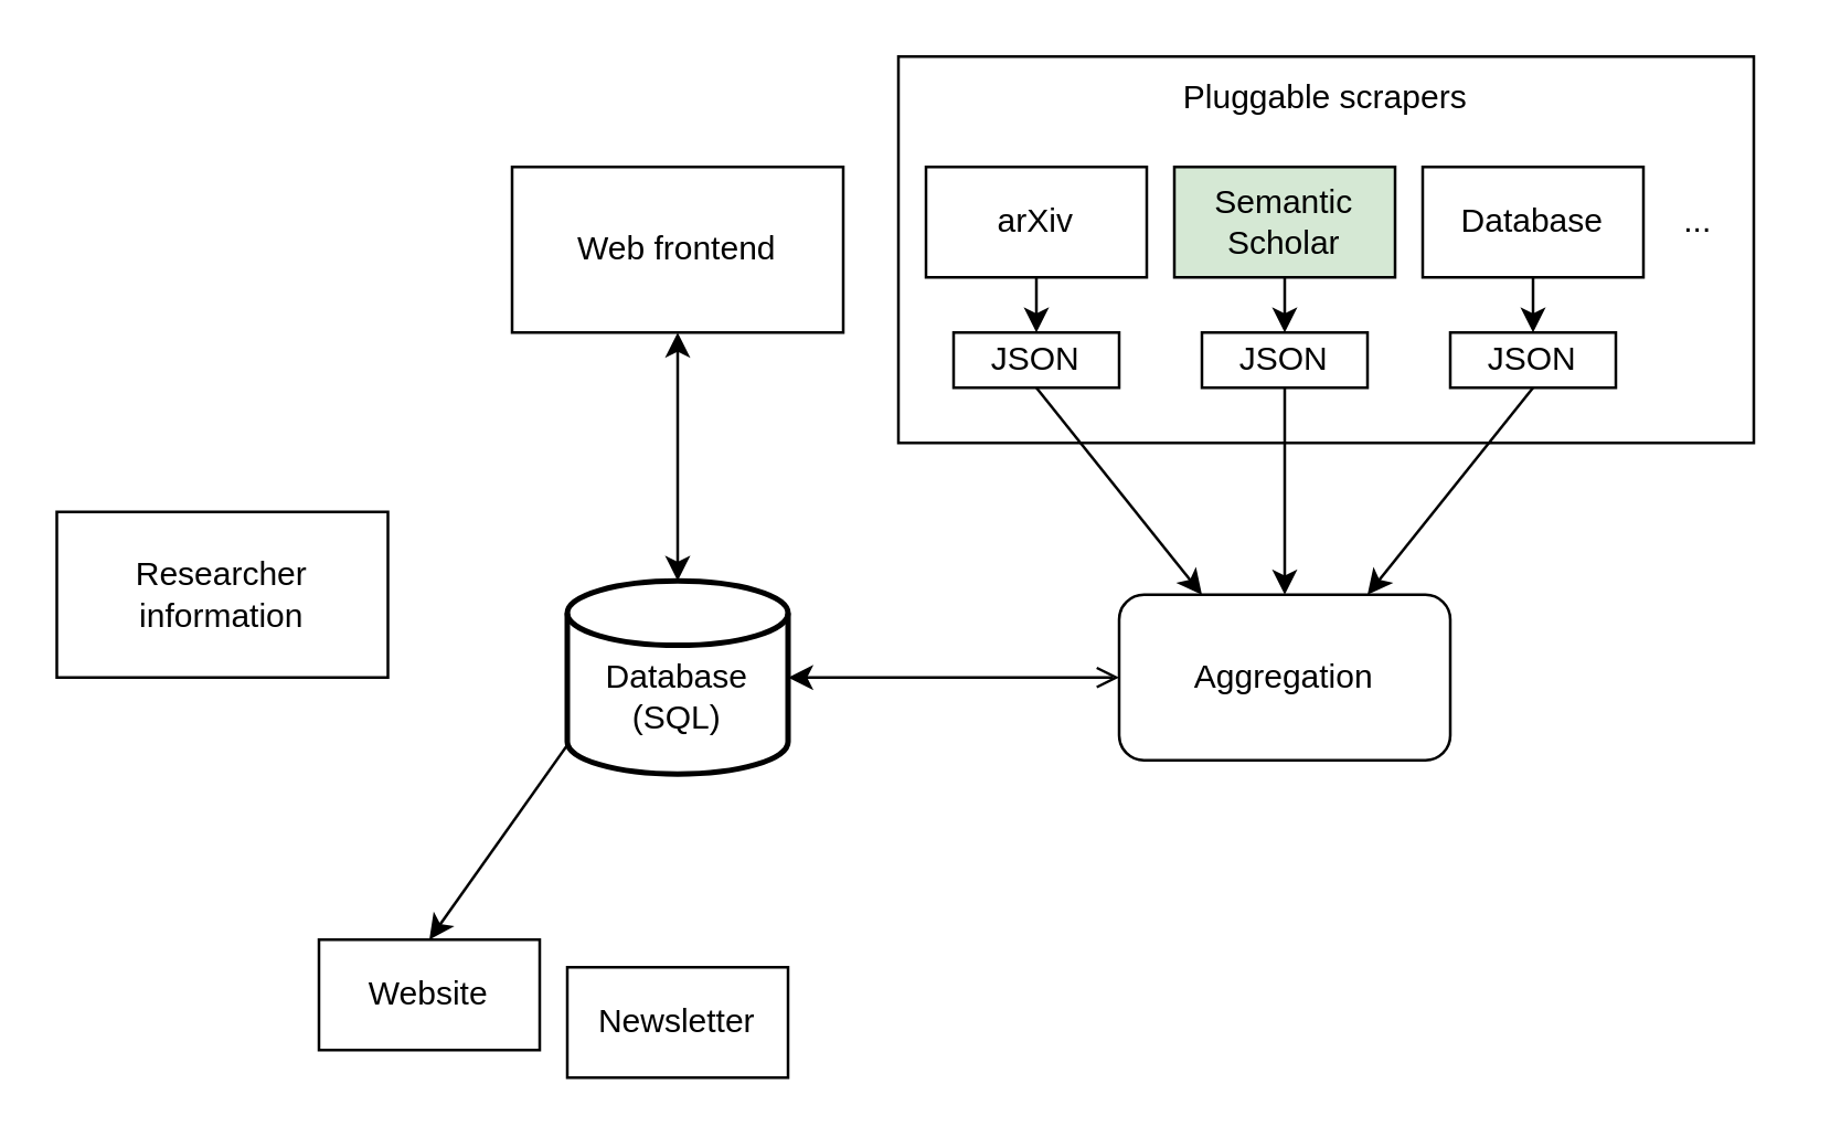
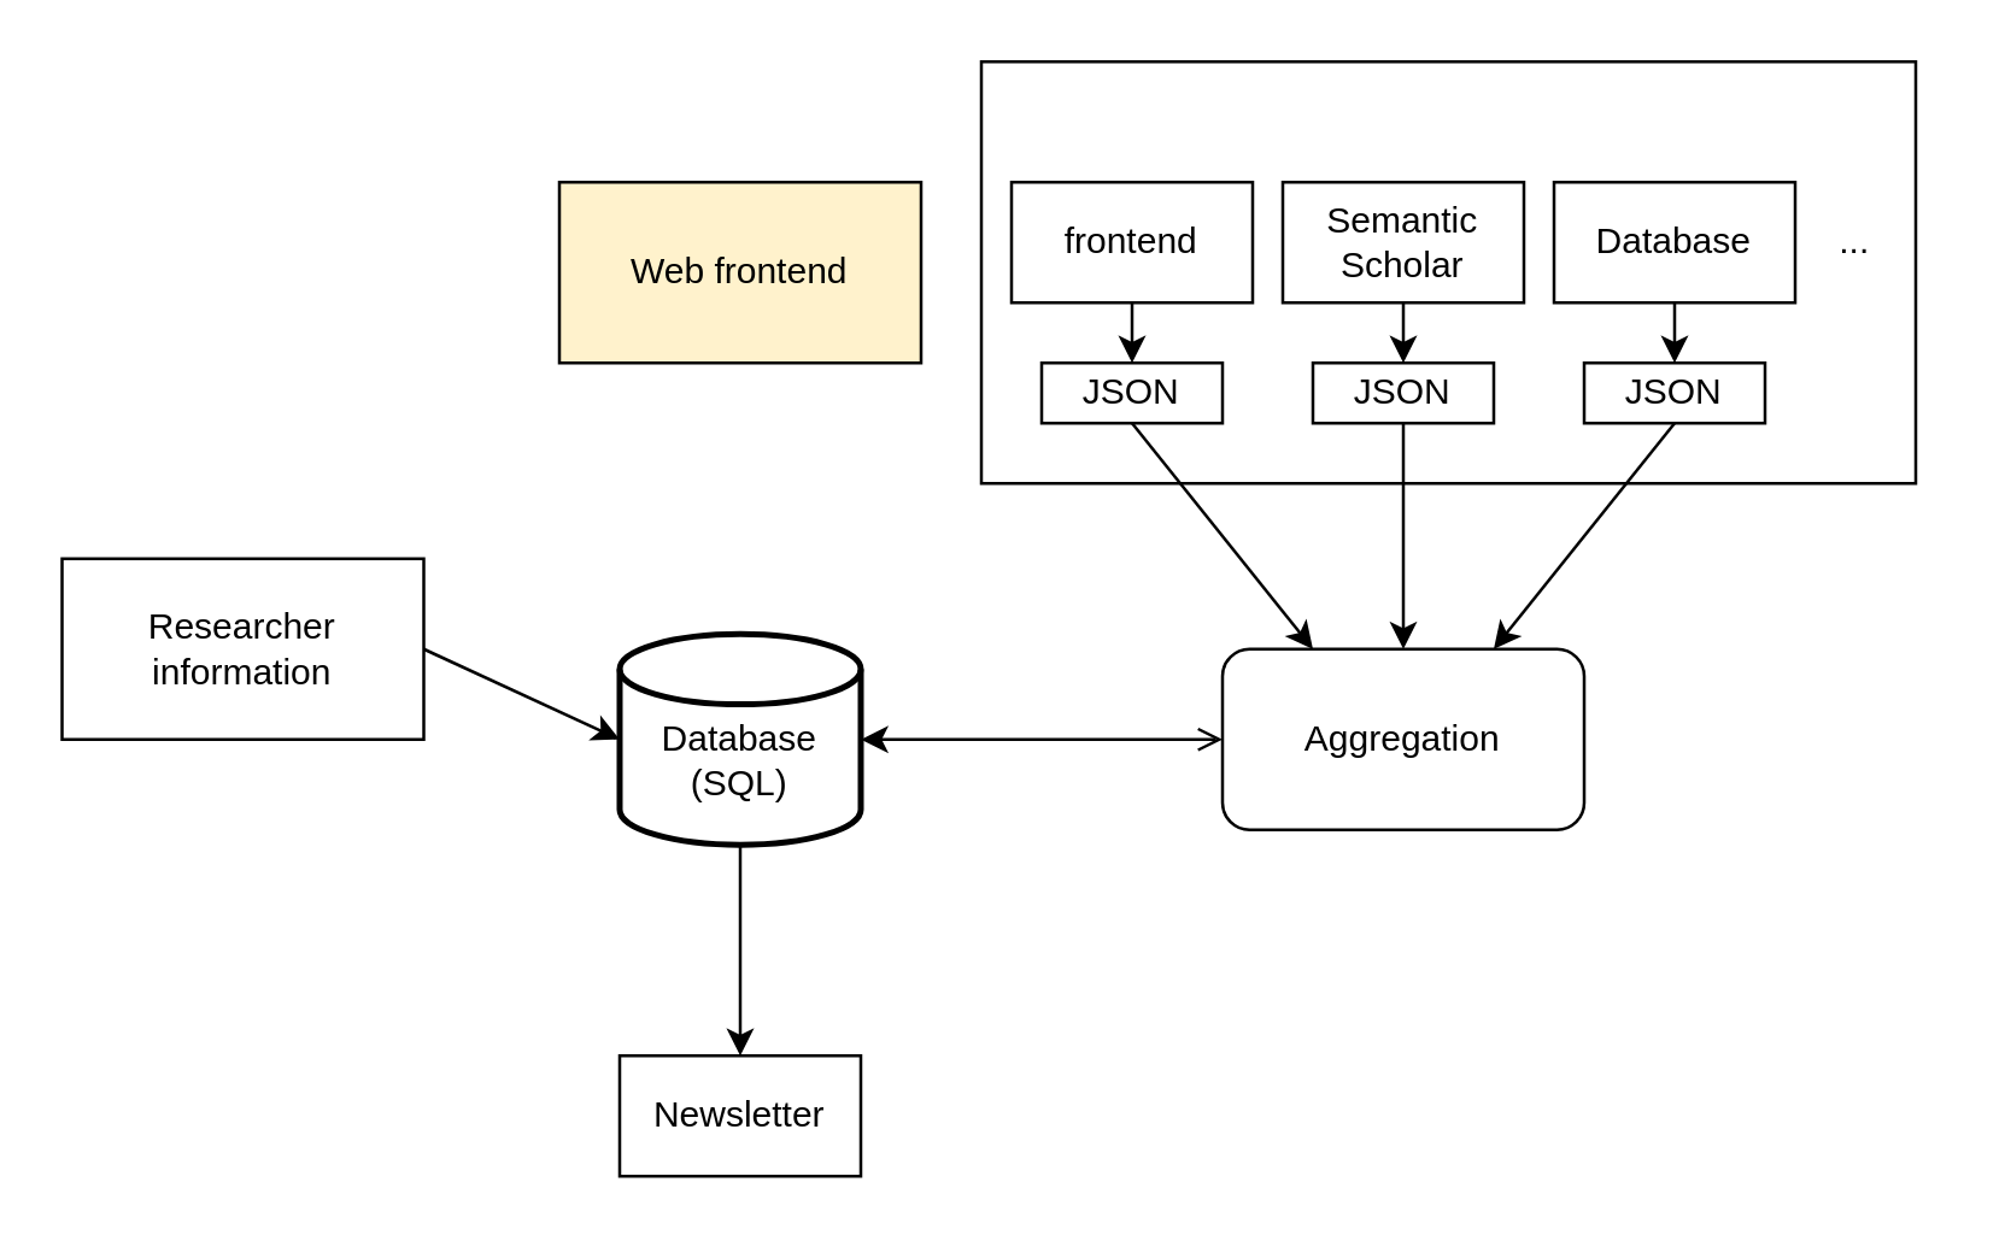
  <mxCell id="0" />
  <mxCell id="1" parent="0" />
  <mxCell id="2" value="" style="rounded=0;whiteSpace=wrap;html=1;" vertex="1" parent="1"><mxGeometry x="325" y="20" width="310" height="140" as="geometry" /></mxCell>
- <mxCell id="3" style="edgeStyle=none;html=1;exitX=0;exitY=0.85;exitDx=0;exitDy=0;entryX=0.5;entryY=0;entryDx=0;entryDy=0;exitPerimeter=0;" edge="1" parent="1" source="23" target="18"><mxGeometry relative="1" as="geometry"><mxPoint x="215" y="280" as="sourcePoint" /></mxGeometry></mxCell>
  <mxCell id="4" value="" style="edgeStyle=none;html=1;" edge="1" parent="1" source="5" target="12"><mxGeometry relative="1" as="geometry" /></mxCell>
- <mxCell id="5" value="arXiv" style="rounded=0;whiteSpace=wrap;html=1;" vertex="1" parent="1"><mxGeometry x="335" y="60" width="80" height="40" as="geometry" /></mxCell>
+ <mxCell id="5" value="frontend" style="rounded=0;whiteSpace=wrap;html=1;" vertex="1" parent="1"><mxGeometry x="335" y="60" width="80" height="40" as="geometry" /></mxCell>
  <mxCell id="6" style="edgeStyle=none;html=1;exitX=0.5;exitY=1;exitDx=0;exitDy=0;entryX=0.5;entryY=0;entryDx=0;entryDy=0;" edge="1" parent="1" source="7" target="14"><mxGeometry relative="1" as="geometry" /></mxCell>
- <mxCell id="7" value="Semantic Scholar" style="rounded=0;whiteSpace=wrap;html=1;fillColor=#d5e8d4;" vertex="1" parent="1"><mxGeometry x="425" y="60" width="80" height="40" as="geometry" /></mxCell>
+ <mxCell id="7" value="Semantic Scholar" style="rounded=0;whiteSpace=wrap;html=1;" vertex="1" parent="1"><mxGeometry x="425" y="60" width="80" height="40" as="geometry" /></mxCell>
  <mxCell id="8" style="edgeStyle=none;html=1;exitX=0.5;exitY=1;exitDx=0;exitDy=0;entryX=0.5;entryY=0;entryDx=0;entryDy=0;" edge="1" parent="1" source="9" target="16"><mxGeometry relative="1" as="geometry" /></mxCell>
  <mxCell id="9" value="Database" style="rounded=0;whiteSpace=wrap;html=1;" vertex="1" parent="1"><mxGeometry x="515" y="60" width="80" height="40" as="geometry" /></mxCell>
  <mxCell id="10" value="Aggregation" style="whiteSpace=wrap;html=1;rounded=1;" vertex="1" parent="1"><mxGeometry x="405" y="215" width="120" height="60" as="geometry" /></mxCell>
  <mxCell id="11" style="edgeStyle=none;html=1;exitX=0.5;exitY=1;exitDx=0;exitDy=0;entryX=0.25;entryY=0;entryDx=0;entryDy=0;" edge="1" parent="1" source="12" target="10"><mxGeometry relative="1" as="geometry" /></mxCell>
  <mxCell id="12" value="JSON" style="whiteSpace=wrap;html=1;rounded=0;" vertex="1" parent="1"><mxGeometry x="345" y="120" width="60" height="20" as="geometry" /></mxCell>
  <mxCell id="13" style="edgeStyle=none;html=1;exitX=0.5;exitY=1;exitDx=0;exitDy=0;entryX=0.5;entryY=0;entryDx=0;entryDy=0;" edge="1" parent="1" source="14" target="10"><mxGeometry relative="1" as="geometry" /></mxCell>
  <mxCell id="14" value="JSON" style="whiteSpace=wrap;html=1;rounded=0;" vertex="1" parent="1"><mxGeometry x="435" y="120" width="60" height="20" as="geometry" /></mxCell>
  <mxCell id="15" style="edgeStyle=none;html=1;exitX=0.5;exitY=1;exitDx=0;exitDy=0;entryX=0.75;entryY=0;entryDx=0;entryDy=0;" edge="1" parent="1" source="16" target="10"><mxGeometry relative="1" as="geometry" /></mxCell>
  <mxCell id="16" value="JSON" style="whiteSpace=wrap;html=1;rounded=0;" vertex="1" parent="1"><mxGeometry x="525" y="120" width="60" height="20" as="geometry" /></mxCell>
- <mxCell id="17" value="Web frontend" style="rounded=0;whiteSpace=wrap;html=1;" vertex="1" parent="1"><mxGeometry x="185" y="60" width="120" height="60" as="geometry" /></mxCell>
- <mxCell id="18" value="Website" style="rounded=0;whiteSpace=wrap;html=1;" vertex="1" parent="1"><mxGeometry x="115" y="340" width="80" height="40" as="geometry" /></mxCell>
+ <mxCell id="17" value="Web frontend" style="rounded=0;whiteSpace=wrap;html=1;fillColor=#fff2cc;" vertex="1" parent="1"><mxGeometry x="185" y="60" width="120" height="60" as="geometry" /></mxCell>
  <mxCell id="19" value="Newsletter" style="rounded=0;whiteSpace=wrap;html=1;" vertex="1" parent="1"><mxGeometry x="205" y="350" width="80" height="40" as="geometry" /></mxCell>
- <mxCell id="20" value="Pluggable scrapers" style="text;html=1;strokeColor=none;fillColor=none;align=center;verticalAlign=middle;whiteSpace=wrap;rounded=0;" vertex="1" parent="1"><mxGeometry x="325" y="20" width="310" height="30" as="geometry" /></mxCell>
  <mxCell id="21" value="..." style="text;html=1;strokeColor=none;fillColor=none;align=center;verticalAlign=middle;whiteSpace=wrap;rounded=0;" vertex="1" parent="1"><mxGeometry x="585" y="65" width="60" height="30" as="geometry" /></mxCell>
+ <mxCell id="22" style="edgeStyle=none;html=1;exitX=0.5;exitY=1;exitDx=0;exitDy=0;exitPerimeter=0;entryX=0.5;entryY=0;entryDx=0;entryDy=0;" edge="1" parent="1" source="23" target="19"><mxGeometry relative="1" as="geometry" /></mxCell>
  <mxCell id="23" value="&lt;br&gt;Database (SQL)" style="strokeWidth=2;html=1;shape=mxgraph.flowchart.database;whiteSpace=wrap;" vertex="1" parent="1"><mxGeometry x="205" y="210" width="80" height="70" as="geometry" /></mxCell>
  <mxCell id="24" value="" style="endArrow=open;startArrow=classic;html=1;exitX=1;exitY=0.5;exitDx=0;exitDy=0;exitPerimeter=0;entryX=0;entryY=0.5;entryDx=0;entryDy=0;" edge="1" parent="1" source="23" target="10"><mxGeometry width="50" height="50" relative="1" as="geometry"><mxPoint x="355" y="260" as="sourcePoint" /><mxPoint x="405" y="210" as="targetPoint" /></mxGeometry></mxCell>
- <mxCell id="25" value="" style="endArrow=classic;startArrow=classic;html=1;entryX=0.5;entryY=1;entryDx=0;entryDy=0;exitX=0.5;exitY=0;exitDx=0;exitDy=0;exitPerimeter=0;" edge="1" parent="1" source="23" target="17"><mxGeometry width="50" height="50" relative="1" as="geometry"><mxPoint x="85" y="190" as="sourcePoint" /><mxPoint x="135" y="140" as="targetPoint" /></mxGeometry></mxCell>
+ <mxCell id="26" style="edgeStyle=none;html=1;exitX=1;exitY=0.5;exitDx=0;exitDy=0;entryX=0;entryY=0.5;entryDx=0;entryDy=0;entryPerimeter=0;" edge="1" parent="1" source="27" target="23"><mxGeometry relative="1" as="geometry"><mxPoint x="145" y="245" as="sourcePoint" /></mxGeometry></mxCell>
  <mxCell id="27" value="Researcher information" style="rounded=0;whiteSpace=wrap;html=1;" vertex="1" parent="1"><mxGeometry x="20" y="185" width="120" height="60" as="geometry" /></mxCell>
